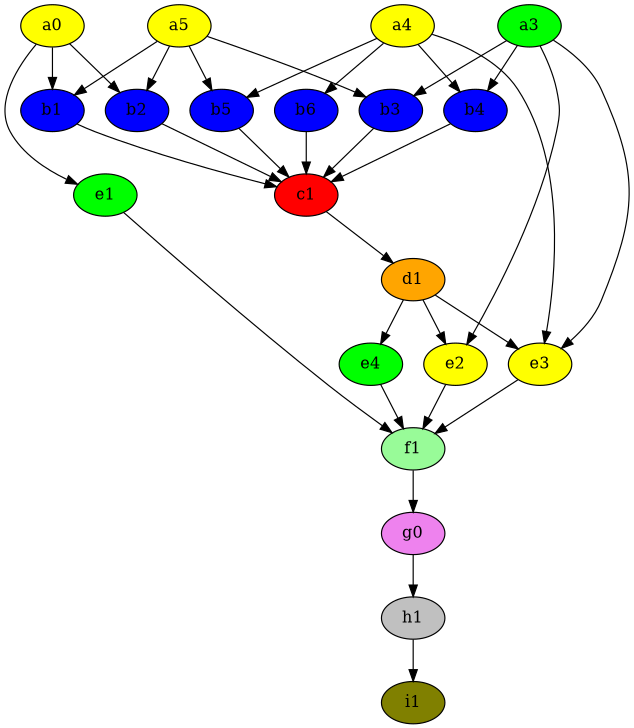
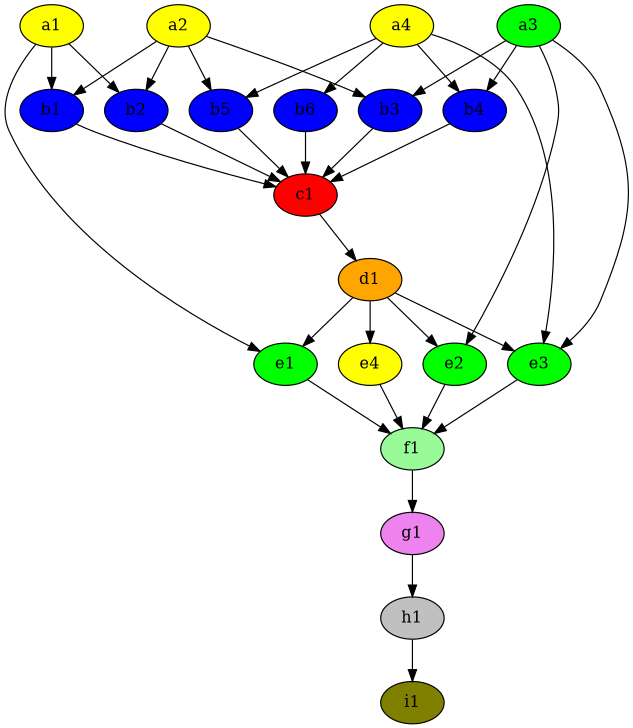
  digraph {
    node [fillcolor=blue shape=ellipse style=filled]
-   a1 [fillcolor=yellow label=a0]
+   a1 [fillcolor=yellow]
    b1
    e1 [fillcolor=green]
    b2
    c1 [fillcolor=red]
    f1 [fillcolor=palegreen]
    d1 [fillcolor=orange]
-   g1 [fillcolor=violet label=g0]
-   a2 [fillcolor=yellow label=a5]
+   g1 [fillcolor=violet]
+   a2 [fillcolor=yellow]
    b3
    b5
-   e2 [fillcolor=yellow]
+   e2 [fillcolor=green]
    a3 [fillcolor=green]
    b4
-   e3 [fillcolor=yellow]
+   e3 [fillcolor=green]
    a4 [fillcolor=yellow]
    b6
-   e4 [fillcolor=green]
+   e4 [fillcolor=yellow]
    h1 [fillcolor=gray]
    i1 [fillcolor=olive]
    a1 -> b1
    a1 -> e1
    a1 -> b2
    b1 -> c1
    e1 -> f1
    b2 -> c1
    c1 -> d1
    f1 -> g1
+   d1 -> e1
    d1 -> e2
    d1 -> e3
    d1 -> e4
    g1 -> h1
    a2 -> b1
    a2 -> b2
    a2 -> b3
    a2 -> b5
    b3 -> c1
    b5 -> c1
    e2 -> f1
    a3 -> b3
    a3 -> e2
    a3 -> b4
    a3 -> e3
    b4 -> c1
    e3 -> f1
    a4 -> b5
    a4 -> b4
    a4 -> e3
    a4 -> b6
    b6 -> c1
    e4 -> f1
    h1 -> i1
  }
